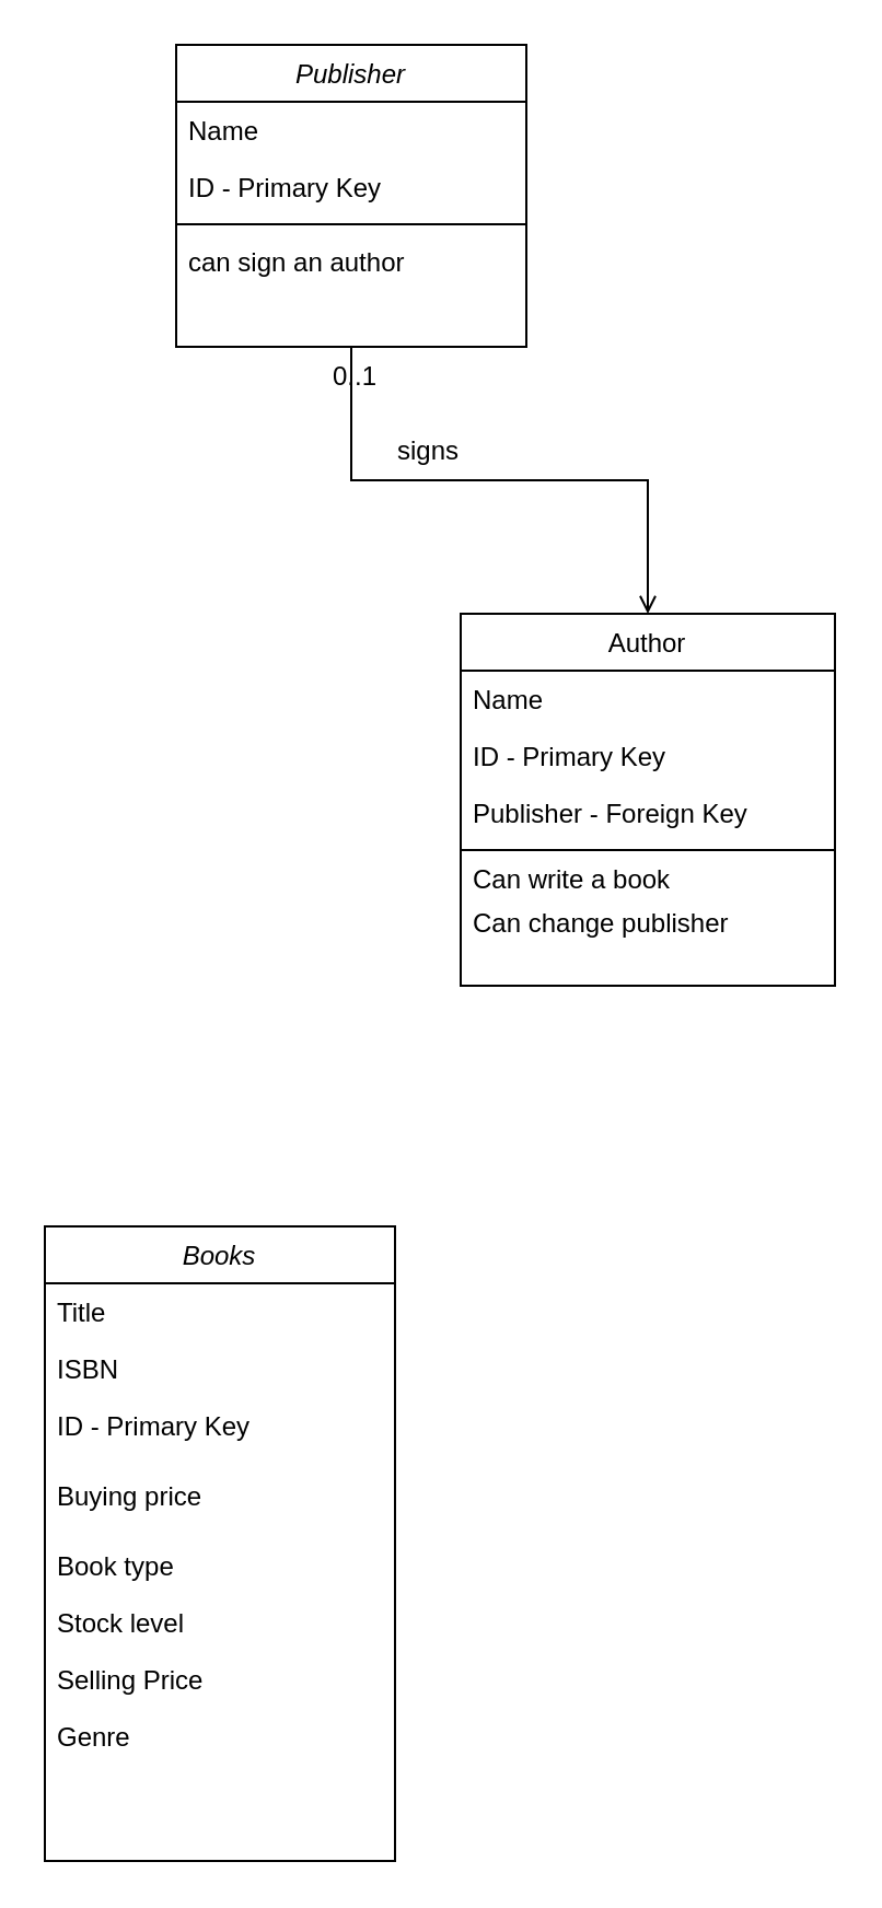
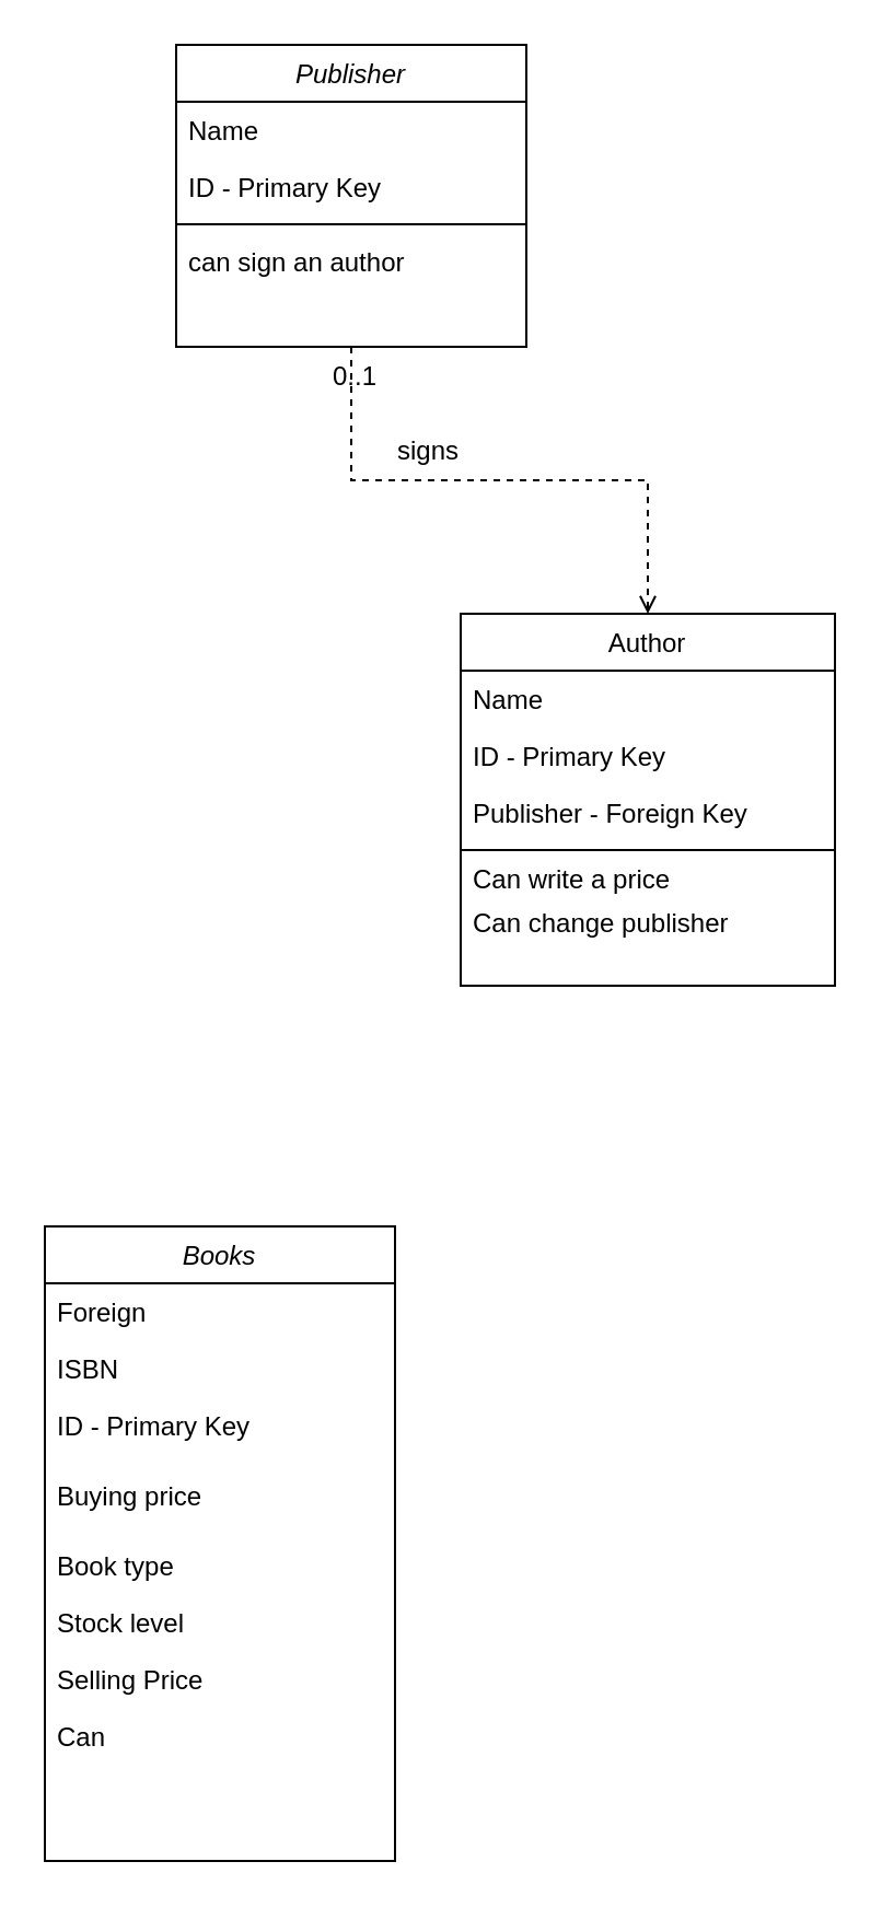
  <mxCell id="0" />
  <mxCell id="1" parent="0" />
- <mxCell id="2" value="" style="endArrow=open;shadow=0;strokeWidth=1;strokeColor=#000000;rounded=0;endFill=1;edgeStyle=elbowEdgeStyle;elbow=vertical;" parent="1" source="5" target="10" edge="1"><mxGeometry x="0.5" y="41" relative="1" as="geometry"><mxPoint x="410" y="182" as="sourcePoint" /><mxPoint x="570" y="182" as="targetPoint" /><mxPoint x="-40" y="32" as="offset" /></mxGeometry></mxCell>
+ <mxCell id="2" value="" style="endArrow=open;shadow=0;strokeWidth=1;strokeColor=#000000;rounded=0;endFill=1;edgeStyle=elbowEdgeStyle;elbow=vertical;dashed=1;" parent="1" source="5" target="10" edge="1"><mxGeometry x="0.5" y="41" relative="1" as="geometry"><mxPoint x="410" y="182" as="sourcePoint" /><mxPoint x="570" y="182" as="targetPoint" /><mxPoint x="-40" y="32" as="offset" /></mxGeometry></mxCell>
  <mxCell id="3" value="0..1" style="resizable=0;align=left;verticalAlign=bottom;labelBackgroundColor=none;fontSize=12;" parent="2" connectable="0" vertex="1"><mxGeometry x="-1" relative="1" as="geometry"><mxPoint x="-10" y="22" as="offset" /></mxGeometry></mxCell>
  <mxCell id="4" value="signs" style="text;html=1;resizable=0;points=[];;align=center;verticalAlign=middle;labelBackgroundColor=none;rounded=0;shadow=0;strokeWidth=1;fontSize=12;" parent="2" vertex="1" connectable="0"><mxGeometry x="0.5" y="49" relative="1" as="geometry"><mxPoint x="-98" y="35" as="offset" /></mxGeometry></mxCell>
  <mxCell id="5" value="Publisher" style="swimlane;fontStyle=2;align=center;verticalAlign=top;childLayout=stackLayout;horizontal=1;startSize=26;horizontalStack=0;resizeParent=1;resizeLast=0;collapsible=1;marginBottom=0;rounded=0;shadow=0;strokeWidth=1;" parent="1" vertex="1"><mxGeometry x="80" y="20" width="160" height="138" as="geometry"><mxRectangle x="230" y="140" width="160" height="26" as="alternateBounds" /></mxGeometry></mxCell>
  <mxCell id="6" value="Name" style="text;align=left;verticalAlign=top;spacingLeft=4;spacingRight=4;overflow=hidden;rotatable=0;points=[[0,0.5],[1,0.5]];portConstraint=eastwest;" parent="5" vertex="1"><mxGeometry y="26" width="160" height="26" as="geometry" /></mxCell>
  <mxCell id="7" value="ID - Primary Key" style="text;align=left;verticalAlign=top;spacingLeft=4;spacingRight=4;overflow=hidden;rotatable=0;points=[[0,0.5],[1,0.5]];portConstraint=eastwest;rounded=0;shadow=0;html=0;" parent="5" vertex="1"><mxGeometry y="52" width="160" height="26" as="geometry" /></mxCell>
  <mxCell id="8" value="" style="line;html=1;strokeWidth=1;align=left;verticalAlign=middle;spacingTop=-1;spacingLeft=3;spacingRight=3;rotatable=0;labelPosition=right;points=[];portConstraint=eastwest;" parent="5" vertex="1"><mxGeometry y="78" width="160" height="8" as="geometry" /></mxCell>
  <mxCell id="9" value="can sign an author&#10;" style="text;align=left;verticalAlign=top;spacingLeft=4;spacingRight=4;overflow=hidden;rotatable=0;points=[[0,0.5],[1,0.5]];portConstraint=eastwest;" parent="5" vertex="1"><mxGeometry y="86" width="160" height="26" as="geometry" /></mxCell>
  <mxCell id="10" value="Author" style="swimlane;fontStyle=0;align=center;verticalAlign=top;childLayout=stackLayout;horizontal=1;startSize=26;horizontalStack=0;resizeParent=1;resizeLast=0;collapsible=1;marginBottom=0;rounded=0;shadow=0;strokeWidth=1;" parent="1" vertex="1"><mxGeometry x="210" y="280" width="171" height="170" as="geometry"><mxRectangle x="550" y="140" width="160" height="26" as="alternateBounds" /></mxGeometry></mxCell>
  <mxCell id="11" value="Name" style="text;align=left;verticalAlign=top;spacingLeft=4;spacingRight=4;overflow=hidden;rotatable=0;points=[[0,0.5],[1,0.5]];portConstraint=eastwest;" parent="10" vertex="1"><mxGeometry y="26" width="171" height="26" as="geometry" /></mxCell>
  <mxCell id="12" value="ID - Primary Key" style="text;align=left;verticalAlign=top;spacingLeft=4;spacingRight=4;overflow=hidden;rotatable=0;points=[[0,0.5],[1,0.5]];portConstraint=eastwest;rounded=0;shadow=0;html=0;" parent="10" vertex="1"><mxGeometry y="52" width="171" height="26" as="geometry" /></mxCell>
  <mxCell id="13" value="Publisher - Foreign Key" style="text;align=left;verticalAlign=top;spacingLeft=4;spacingRight=4;overflow=hidden;rotatable=0;points=[[0,0.5],[1,0.5]];portConstraint=eastwest;rounded=0;shadow=0;html=0;" parent="10" vertex="1"><mxGeometry y="78" width="171" height="26" as="geometry" /></mxCell>
  <mxCell id="14" value="" style="line;html=1;strokeWidth=1;align=left;verticalAlign=middle;spacingTop=-1;spacingLeft=3;spacingRight=3;rotatable=0;labelPosition=right;points=[];portConstraint=eastwest;" vertex="1" parent="10"><mxGeometry y="104" width="171" height="8" as="geometry" /></mxCell>
- <mxCell id="15" value="Can write a book" style="text;html=1;align=left;verticalAlign=middle;resizable=0;points=[];autosize=1;spacingLeft=4;" vertex="1" parent="10"><mxGeometry y="112" width="171" height="20" as="geometry" /></mxCell>
+ <mxCell id="15" value="Can write a price" style="text;html=1;align=left;verticalAlign=middle;resizable=0;points=[];autosize=1;spacingLeft=4;" vertex="1" parent="10"><mxGeometry y="112" width="171" height="20" as="geometry" /></mxCell>
  <mxCell id="16" value="Can change publisher" style="text;html=1;align=left;verticalAlign=middle;resizable=0;points=[];autosize=1;spacingLeft=4;" vertex="1" parent="10"><mxGeometry y="132" width="171" height="20" as="geometry" /></mxCell>
  <mxCell id="17" value="Books" style="swimlane;fontStyle=2;align=center;verticalAlign=top;childLayout=stackLayout;horizontal=1;startSize=26;horizontalStack=0;resizeParent=1;resizeLast=0;collapsible=1;marginBottom=0;rounded=0;shadow=0;strokeWidth=1;" vertex="1" parent="1"><mxGeometry x="20" y="560" width="160" height="290" as="geometry"><mxRectangle x="230" y="140" width="160" height="26" as="alternateBounds" /></mxGeometry></mxCell>
- <mxCell id="18" value="Title" style="text;align=left;verticalAlign=top;spacingLeft=4;spacingRight=4;overflow=hidden;rotatable=0;points=[[0,0.5],[1,0.5]];portConstraint=eastwest;" vertex="1" parent="17"><mxGeometry y="26" width="160" height="26" as="geometry" /></mxCell>
+ <mxCell id="18" value="Foreign" style="text;align=left;verticalAlign=top;spacingLeft=4;spacingRight=4;overflow=hidden;rotatable=0;points=[[0,0.5],[1,0.5]];portConstraint=eastwest;" vertex="1" parent="17"><mxGeometry y="26" width="160" height="26" as="geometry" /></mxCell>
  <mxCell id="19" value="ISBN" style="text;align=left;verticalAlign=top;spacingLeft=4;spacingRight=4;overflow=hidden;rotatable=0;points=[[0,0.5],[1,0.5]];portConstraint=eastwest;rounded=0;shadow=0;html=0;" vertex="1" parent="17"><mxGeometry y="52" width="160" height="26" as="geometry" /></mxCell>
  <mxCell id="20" value="ID - Primary Key" style="text;align=left;verticalAlign=top;spacingLeft=4;spacingRight=4;overflow=hidden;rotatable=0;points=[[0,0.5],[1,0.5]];portConstraint=eastwest;rounded=0;shadow=0;html=0;" vertex="1" parent="17"><mxGeometry y="78" width="160" height="32" as="geometry" /></mxCell>
  <mxCell id="21" value="Buying price" style="text;align=left;verticalAlign=top;spacingLeft=4;spacingRight=4;overflow=hidden;rotatable=0;points=[[0,0.5],[1,0.5]];portConstraint=eastwest;rounded=0;shadow=0;html=0;" vertex="1" parent="17"><mxGeometry y="110" width="160" height="32" as="geometry" /></mxCell>
  <mxCell id="22" value="Book type" style="text;align=left;verticalAlign=top;spacingLeft=4;spacingRight=4;overflow=hidden;rotatable=0;points=[[0,0.5],[1,0.5]];portConstraint=eastwest;rounded=0;shadow=0;html=0;" vertex="1" parent="17"><mxGeometry y="142" width="160" height="26" as="geometry" /></mxCell>
  <mxCell id="23" value="Stock level&#10;" style="text;align=left;verticalAlign=top;spacingLeft=4;spacingRight=4;overflow=hidden;rotatable=0;points=[[0,0.5],[1,0.5]];portConstraint=eastwest;rounded=0;shadow=0;html=0;" vertex="1" parent="17"><mxGeometry y="168" width="160" height="26" as="geometry" /></mxCell>
  <mxCell id="24" value="Selling Price" style="text;align=left;verticalAlign=top;spacingLeft=4;spacingRight=4;overflow=hidden;rotatable=0;points=[[0,0.5],[1,0.5]];portConstraint=eastwest;rounded=0;shadow=0;html=0;" vertex="1" parent="17"><mxGeometry y="194" width="160" height="26" as="geometry" /></mxCell>
- <mxCell id="25" value="Genre" style="text;align=left;verticalAlign=top;spacingLeft=4;spacingRight=4;overflow=hidden;rotatable=0;points=[[0,0.5],[1,0.5]];portConstraint=eastwest;rounded=0;shadow=0;html=0;" vertex="1" parent="17"><mxGeometry y="220" width="160" height="26" as="geometry" /></mxCell>
+ <mxCell id="25" value="Can" style="text;align=left;verticalAlign=top;spacingLeft=4;spacingRight=4;overflow=hidden;rotatable=0;points=[[0,0.5],[1,0.5]];portConstraint=eastwest;rounded=0;shadow=0;html=0;" vertex="1" parent="17"><mxGeometry y="220" width="160" height="26" as="geometry" /></mxCell>
